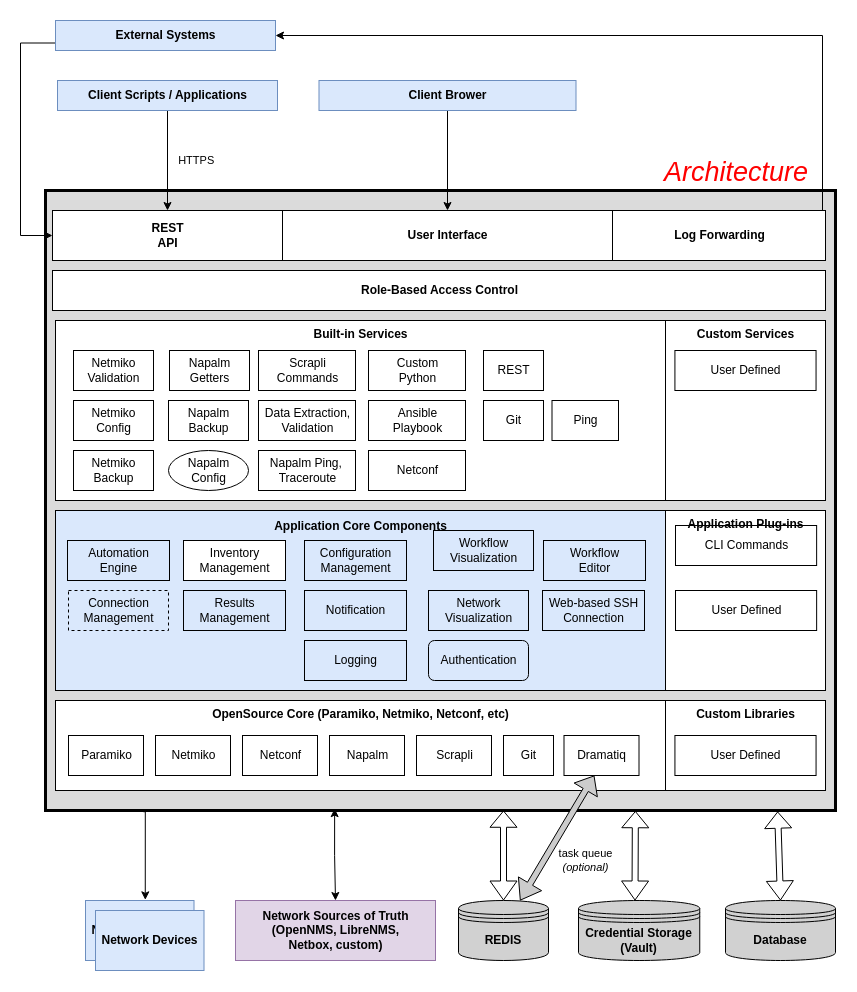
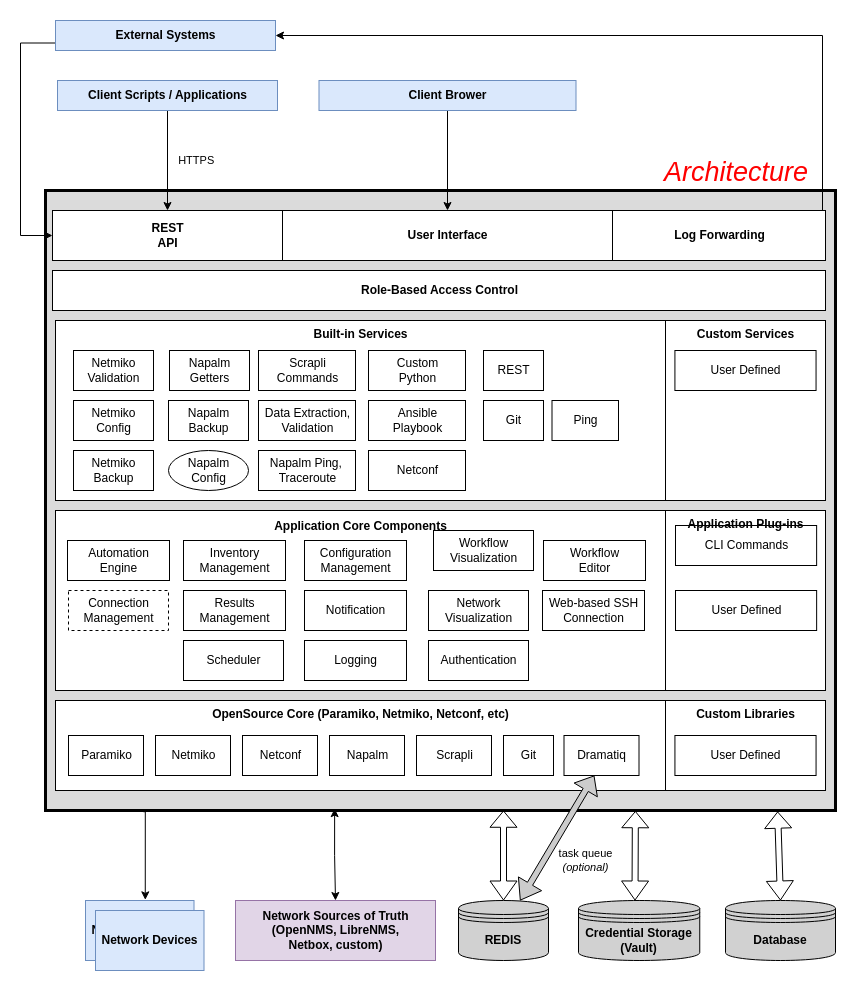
  <mxCell id="0" />
  <mxCell id="1" parent="0" />
  <mxCell id="2" value="&lt;b&gt;Built-in Services&lt;/b&gt;" style="html=1;align=center;labelPosition=center;verticalLabelPosition=middle;verticalAlign=top;fillColor=#FFFFFF;" parent="1" vertex="1"><mxGeometry x="55" y="360" width="770" height="140" as="geometry" /></mxCell>
  <mxCell id="3" style="edgeStyle=orthogonalEdgeStyle;rounded=0;orthogonalLoop=1;jettySize=auto;html=1;exitX=0.366;exitY=0.997;exitDx=0;exitDy=0;entryX=0.5;entryY=0;entryDx=0;entryDy=0;startArrow=classic;startFill=1;endArrow=classic;endFill=1;strokeColor=#000000;fontFamily=Helvetica;fontSize=27;fontColor=#FF0000;align=left;exitPerimeter=0;" parent="1" source="4" target="7" edge="1"><mxGeometry relative="1" as="geometry"><Array as="points" /></mxGeometry></mxCell>
  <mxCell id="4" value="Architecture" style="html=1;verticalAlign=bottom;labelPosition=center;verticalLabelPosition=top;align=right;fontStyle=2;fontFamily=Helvetica;fontSize=27;labelBackgroundColor=#ffffff;strokeWidth=3;fontColor=#FF0000;fillColor=#DBDBDB;spacing=2;spacingRight=26;" parent="1" vertex="1"><mxGeometry x="45" y="190" width="790" height="620" as="geometry" /></mxCell>
  <mxCell id="5" style="edgeStyle=orthogonalEdgeStyle;rounded=0;orthogonalLoop=1;jettySize=auto;html=1;exitX=0.124;exitY=1.002;exitDx=0;exitDy=0;exitPerimeter=0;entryX=0.551;entryY=-0.011;entryDx=0;entryDy=0;entryPerimeter=0;" parent="1" source="4" target="8" edge="1"><mxGeometry relative="1" as="geometry"><mxPoint x="144" y="813" as="sourcePoint" /><mxPoint x="245" y="920" as="targetPoint" /><Array as="points"><mxPoint x="145" y="811" /></Array></mxGeometry></mxCell>
- <mxCell id="6" value="&lt;b style=&quot;line-height: 150%&quot;&gt;Application Core Components&lt;/b&gt;" style="html=1;align=center;labelPosition=center;verticalLabelPosition=middle;verticalAlign=top;fillColor=#dae8fc;" parent="1" vertex="1"><mxGeometry x="55" y="510" width="610" height="180" as="geometry" /></mxCell>
+ <mxCell id="6" value="&lt;b style=&quot;line-height: 150%&quot;&gt;Application Core Components&lt;/b&gt;" style="html=1;align=center;labelPosition=center;verticalLabelPosition=middle;verticalAlign=top;" parent="1" vertex="1"><mxGeometry x="55" y="510" width="610" height="180" as="geometry" /></mxCell>
  <mxCell id="7" value="Network Sources of Truth &lt;br&gt;(OpenNMS, LibreNMS, &lt;br&gt;Netbox, custom)" style="html=1;fillColor=#e1d5e7;strokeColor=#9673a6;fontStyle=1" parent="1" vertex="1"><mxGeometry x="235" y="900" width="200" height="60" as="geometry" /></mxCell>
  <mxCell id="8" value="Network Devices" style="html=1;fillColor=#dae8fc;strokeColor=#6c8ebf;fontStyle=1" parent="1" vertex="1"><mxGeometry x="85" y="900" width="108.5" height="60" as="geometry" /></mxCell>
+ <mxCell id="9" value="Scheduler" style="html=1;fillColor=none;" parent="1" vertex="1"><mxGeometry x="183" y="640" width="100" height="40" as="geometry" /></mxCell>
  <mxCell id="10" value="&lt;b&gt;REST &lt;br&gt;API&lt;/b&gt;" style="html=1;fillColor=none;" parent="1" vertex="1"><mxGeometry x="52" y="210" width="230" height="50" as="geometry" /></mxCell>
  <mxCell id="11" value="&lt;b&gt;Role-Based Access Control&lt;/b&gt;" style="html=1;fillColor=none;" parent="1" vertex="1"><mxGeometry x="52" y="270" width="773" height="40" as="geometry" /></mxCell>
  <mxCell id="12" value="&lt;b&gt;User Interface&lt;/b&gt;" style="html=1;fillColor=none;" parent="1" vertex="1"><mxGeometry x="282" y="210" width="330" height="50" as="geometry" /></mxCell>
  <mxCell id="13" value="&lt;b&gt;OpenSource Core (Paramiko, Netmiko, Netconf, etc)&lt;/b&gt;" style="html=1;align=center;labelPosition=center;verticalLabelPosition=middle;verticalAlign=top;" parent="1" vertex="1"><mxGeometry x="55" y="700" width="610" height="90" as="geometry" /></mxCell>
  <mxCell id="14" value="Netmiko" style="html=1;fillColor=none;" parent="1" vertex="1"><mxGeometry x="155" y="735" width="75" height="40" as="geometry" /></mxCell>
  <mxCell id="15" value="Netconf" style="html=1;fillColor=none;" parent="1" vertex="1"><mxGeometry x="242" y="735" width="75" height="40" as="geometry" /></mxCell>
  <mxCell id="16" value="Napalm" style="html=1;fillColor=none;" parent="1" vertex="1"><mxGeometry x="329" y="735" width="75" height="40" as="geometry" /></mxCell>
  <mxCell id="17" value="Automation &lt;br&gt;Engine" style="html=1;fillColor=none;" parent="1" vertex="1"><mxGeometry x="67" y="540" width="102" height="40" as="geometry" /></mxCell>
  <mxCell id="18" value="Git" style="html=1;fillColor=none;" parent="1" vertex="1"><mxGeometry x="503" y="735" width="50" height="40" as="geometry" /></mxCell>
  <mxCell id="19" style="edgeStyle=orthogonalEdgeStyle;rounded=0;orthogonalLoop=1;jettySize=auto;html=1;exitX=0.5;exitY=1;exitDx=0;exitDy=0;entryX=0.5;entryY=0;entryDx=0;entryDy=0;" parent="1" source="20" target="12" edge="1"><mxGeometry relative="1" as="geometry"><mxPoint x="460" y="140" as="targetPoint" /></mxGeometry></mxCell>
  <mxCell id="20" value="Client Brower" style="html=1;fillColor=#dae8fc;strokeColor=#6c8ebf;fontStyle=1" parent="1" vertex="1"><mxGeometry x="318.5" y="80" width="257" height="30" as="geometry" /></mxCell>
  <mxCell id="21" value="&lt;b&gt;Built-in Services&lt;/b&gt;" style="html=1;align=center;labelPosition=center;verticalLabelPosition=middle;verticalAlign=top;" parent="1" vertex="1"><mxGeometry x="55" y="320" width="610" height="180" as="geometry" /></mxCell>
  <mxCell id="22" value="&lt;b&gt;Application Plug-ins&lt;/b&gt;" style="html=1;verticalAlign=top;" parent="1" vertex="1"><mxGeometry x="665" y="510" width="160" height="180" as="geometry" /></mxCell>
  <mxCell id="23" value="Workflow &lt;br&gt;Visualization" style="html=1;fillColor=none;" parent="1" vertex="1"><mxGeometry x="433" y="530" width="100" height="40" as="geometry" /></mxCell>
  <mxCell id="24" value="Connection &lt;br&gt;Management" style="html=1;fillColor=none;dashed=1;" parent="1" vertex="1"><mxGeometry x="68" y="590" width="100" height="40" as="geometry" /></mxCell>
  <mxCell id="25" value="Napalm &lt;br&gt;Getters" style="html=1;fillColor=none;" parent="1" vertex="1"><mxGeometry x="169" y="350" width="80" height="40" as="geometry" /></mxCell>
  <mxCell id="26" value="Napalm&lt;br&gt;Backup" style="html=1;fillColor=none;" parent="1" vertex="1"><mxGeometry x="168" y="400" width="80" height="40" as="geometry" /></mxCell>
  <mxCell id="27" style="edgeStyle=orthogonalEdgeStyle;rounded=0;orthogonalLoop=1;jettySize=auto;html=1;exitX=0.75;exitY=0;exitDx=0;exitDy=0;entryX=1;entryY=0.5;entryDx=0;entryDy=0;" parent="1" source="28" target="47" edge="1"><mxGeometry relative="1" as="geometry"><mxPoint x="730" y="140" as="sourcePoint" /><Array as="points"><mxPoint x="822" y="210" /><mxPoint x="822" y="35" /></Array></mxGeometry></mxCell>
  <mxCell id="28" value="&lt;b&gt;Log Forwarding&lt;/b&gt;" style="html=1;fillColor=none;" parent="1" vertex="1"><mxGeometry x="612" y="210" width="213" height="50" as="geometry" /></mxCell>
  <mxCell id="29" value="Napalm&lt;br&gt;Config" style="ellipse;html=1;fillColor=none;" parent="1" vertex="1"><mxGeometry x="168" y="450" width="80" height="40" as="geometry" /></mxCell>
  <mxCell id="30" value="Napalm Ping,&amp;nbsp;&lt;br&gt;Traceroute" style="html=1;fillColor=none;" parent="1" vertex="1"><mxGeometry x="258" y="450" width="97" height="40" as="geometry" /></mxCell>
  <mxCell id="31" value="CLI Commands" style="html=1;fillColor=none;direction=south;" parent="1" vertex="1"><mxGeometry x="675" y="525" width="141.13" height="40" as="geometry" /></mxCell>
  <mxCell id="32" value="Git" style="html=1;fillColor=none;" parent="1" vertex="1"><mxGeometry x="483" y="400" width="60" height="40" as="geometry" /></mxCell>
  <mxCell id="33" value="Scrapli" style="html=1;fillColor=none;" parent="1" vertex="1"><mxGeometry x="416" y="735" width="75" height="40" as="geometry" /></mxCell>
  <mxCell id="34" value="REDIS" style="shape=datastore;whiteSpace=wrap;html=1;fontStyle=1;fillColor=#D1D1D1;" parent="1" vertex="1"><mxGeometry x="458" y="900" width="90" height="60" as="geometry" /></mxCell>
  <mxCell id="35" value="Netmiko &lt;br&gt;Validation" style="html=1;fillColor=none;" parent="1" vertex="1"><mxGeometry x="73" y="350" width="80" height="40" as="geometry" /></mxCell>
  <mxCell id="36" value="Netmiko &lt;br&gt;Backup" style="html=1;fillColor=none;" parent="1" vertex="1"><mxGeometry x="73" y="450" width="80" height="40" as="geometry" /></mxCell>
  <mxCell id="37" value="Netmiko&lt;br&gt;Config" style="html=1;fillColor=none;" parent="1" vertex="1"><mxGeometry x="73" y="400" width="80" height="40" as="geometry" /></mxCell>
  <mxCell id="38" value="Data Extraction, &lt;br&gt;Validation" style="html=1;fillColor=none;" parent="1" vertex="1"><mxGeometry x="258" y="400" width="97" height="40" as="geometry" /></mxCell>
  <mxCell id="39" value="REST" style="html=1;fillColor=none;" parent="1" vertex="1"><mxGeometry x="483" y="350" width="60" height="40" as="geometry" /></mxCell>
  <mxCell id="40" value="Netconf" style="html=1;fillColor=none;" parent="1" vertex="1"><mxGeometry x="368" y="450" width="97" height="40" as="geometry" /></mxCell>
  <mxCell id="41" value="Custom &lt;br&gt;Python" style="html=1;fillColor=none;" parent="1" vertex="1"><mxGeometry x="368" y="350" width="97" height="40" as="geometry" /></mxCell>
  <mxCell id="42" value="Ansible &lt;br&gt;Playbook" style="html=1;fillColor=none;" parent="1" vertex="1"><mxGeometry x="368" y="400" width="97" height="40" as="geometry" /></mxCell>
  <mxCell id="43" value="Database" style="shape=datastore;whiteSpace=wrap;html=1;fontStyle=1;fillColor=#D1D1D1;" parent="1" vertex="1"><mxGeometry x="725" y="900" width="110" height="60" as="geometry" /></mxCell>
  <mxCell id="44" value="&amp;nbsp; &amp;nbsp;HTTPS" style="edgeStyle=orthogonalEdgeStyle;rounded=0;orthogonalLoop=1;jettySize=auto;html=1;exitX=0.5;exitY=1;exitDx=0;exitDy=0;entryX=0.5;entryY=0;entryDx=0;entryDy=0;align=left;" parent="1" source="45" target="10" edge="1"><mxGeometry relative="1" as="geometry"><mxPoint x="185" y="140" as="targetPoint" /></mxGeometry></mxCell>
  <mxCell id="45" value="Client Scripts / Applications" style="html=1;fillColor=#dae8fc;strokeColor=#6c8ebf;fontStyle=1" parent="1" vertex="1"><mxGeometry x="57" y="80" width="220" height="30" as="geometry" /></mxCell>
  <mxCell id="46" style="edgeStyle=orthogonalEdgeStyle;rounded=0;orthogonalLoop=1;jettySize=auto;html=1;exitX=0;exitY=0.75;exitDx=0;exitDy=0;entryX=0;entryY=0.5;entryDx=0;entryDy=0;" parent="1" source="47" target="10" edge="1"><mxGeometry relative="1" as="geometry"><Array as="points"><mxPoint x="20" y="235" /></Array></mxGeometry></mxCell>
  <mxCell id="47" value="External Systems" style="html=1;fillColor=#dae8fc;strokeColor=#6c8ebf;fontStyle=1" parent="1" vertex="1"><mxGeometry x="55" y="20" width="220" height="30" as="geometry" /></mxCell>
  <mxCell id="48" value="" style="shape=flexArrow;endArrow=classic;startArrow=classic;html=1;width=6;startSize=5.09;exitX=0.928;exitY=1.001;exitDx=0;exitDy=0;exitPerimeter=0;entryX=0.5;entryY=0;entryDx=0;entryDy=0;" parent="1" target="43" edge="1"><mxGeometry width="50" height="50" relative="1" as="geometry"><mxPoint x="777.12" y="810.96" as="sourcePoint" /><mxPoint x="615" y="790.48" as="targetPoint" /></mxGeometry></mxCell>
  <mxCell id="49" value="" style="shape=flexArrow;endArrow=classic;startArrow=classic;html=1;width=6;startSize=5.09;entryX=0.5;entryY=0;entryDx=0;entryDy=0;" parent="1" target="34" edge="1"><mxGeometry width="50" height="50" relative="1" as="geometry"><mxPoint x="503" y="810" as="sourcePoint" /><mxPoint x="367.46" y="770" as="targetPoint" /></mxGeometry></mxCell>
  <mxCell id="50" value="Inventory &lt;br&gt;Management" style="html=1;" parent="1" vertex="1"><mxGeometry x="183" y="540" width="102" height="40" as="geometry" /></mxCell>
  <mxCell id="51" value="Scrapli &lt;br&gt;Commands" style="html=1;fillColor=none;" parent="1" vertex="1"><mxGeometry x="258" y="350" width="97" height="40" as="geometry" /></mxCell>
  <mxCell id="52" value="Ping" style="html=1;fillColor=none;" parent="1" vertex="1"><mxGeometry x="551.5" y="400" width="66.5" height="40" as="geometry" /></mxCell>
  <mxCell id="53" value="Configuration &lt;br&gt;Management" style="html=1;fillColor=none;" parent="1" vertex="1"><mxGeometry x="304" y="540" width="102" height="40" as="geometry" /></mxCell>
  <mxCell id="54" value="Results &lt;br&gt;Management" style="html=1;fillColor=none;" parent="1" vertex="1"><mxGeometry x="183" y="590" width="102" height="40" as="geometry" /></mxCell>
  <mxCell id="55" value="Notification" style="html=1;fillColor=none;" parent="1" vertex="1"><mxGeometry x="304" y="590" width="102" height="40" as="geometry" /></mxCell>
  <mxCell id="56" value="Network &lt;br&gt;Visualization" style="html=1;fillColor=none;" parent="1" vertex="1"><mxGeometry x="428" y="590" width="100" height="40" as="geometry" /></mxCell>
  <mxCell id="57" value="Logging" style="html=1;fillColor=none;" parent="1" vertex="1"><mxGeometry x="304" y="640" width="102" height="40" as="geometry" /></mxCell>
  <mxCell id="58" value="Workflow &lt;br&gt;Editor" style="html=1;fillColor=none;" parent="1" vertex="1"><mxGeometry x="543" y="540" width="102" height="40" as="geometry" /></mxCell>
- <mxCell id="59" value="Authentication" style="html=1;fillColor=none;rounded=1;" parent="1" vertex="1"><mxGeometry x="428" y="640" width="100" height="40" as="geometry" /></mxCell>
+ <mxCell id="59" value="Authentication" style="html=1;fillColor=none;" parent="1" vertex="1"><mxGeometry x="428" y="640" width="100" height="40" as="geometry" /></mxCell>
  <mxCell id="60" value="&lt;b&gt;REST &lt;br&gt;API&lt;/b&gt;" style="html=1;fillColor=#FFFFFF;" parent="1" vertex="1"><mxGeometry x="52" y="210" width="230" height="50" as="geometry" /></mxCell>
  <mxCell id="61" value="&lt;b&gt;User Interface&lt;/b&gt;" style="html=1;fillColor=#FFFFFF;" parent="1" vertex="1"><mxGeometry x="282" y="210" width="330" height="50" as="geometry" /></mxCell>
  <mxCell id="62" value="&lt;b&gt;Log Forwarding&lt;/b&gt;" style="html=1;fillColor=#FFFFFF;" parent="1" vertex="1"><mxGeometry x="612" y="210" width="213" height="50" as="geometry" /></mxCell>
  <mxCell id="63" value="&lt;b&gt;Role-Based Access Control&lt;/b&gt;" style="html=1;fillColor=#FFFFFF;" parent="1" vertex="1"><mxGeometry x="52" y="270" width="773" height="40" as="geometry" /></mxCell>
  <mxCell id="64" value="Credential Storage (Vault)" style="shape=datastore;whiteSpace=wrap;html=1;fontStyle=1;fillColor=#D1D1D1;" parent="1" vertex="1"><mxGeometry x="578" y="900" width="121.25" height="60" as="geometry" /></mxCell>
  <mxCell id="65" value="" style="shape=flexArrow;endArrow=classic;startArrow=classic;html=1;width=6;startSize=5.09;exitX=0.775;exitY=0.999;exitDx=0;exitDy=0;exitPerimeter=0;" parent="1" edge="1"><mxGeometry width="50" height="50" relative="1" as="geometry"><mxPoint x="634.88" y="810.48" as="sourcePoint" /><mxPoint x="634.5" y="900" as="targetPoint" /></mxGeometry></mxCell>
  <mxCell id="66" value="&lt;b&gt;Custom Services&lt;/b&gt;" style="html=1;verticalAlign=top;" parent="1" vertex="1"><mxGeometry x="665" y="320" width="160" height="180" as="geometry" /></mxCell>
  <mxCell id="67" value="User Defined" style="html=1;fillColor=none;direction=south;" parent="1" vertex="1"><mxGeometry x="674.43" y="350" width="141.13" height="40" as="geometry" /></mxCell>
  <mxCell id="68" value="&lt;b&gt;Custom Libraries&lt;/b&gt;" style="html=1;verticalAlign=top;" parent="1" vertex="1"><mxGeometry x="665" y="700" width="160" height="90" as="geometry" /></mxCell>
  <mxCell id="69" value="User Defined" style="html=1;fillColor=none;direction=south;" parent="1" vertex="1"><mxGeometry x="675" y="590" width="141.13" height="40" as="geometry" /></mxCell>
  <mxCell id="70" value="User Defined" style="html=1;fillColor=none;direction=south;" parent="1" vertex="1"><mxGeometry x="674.43" y="735" width="141.13" height="40" as="geometry" /></mxCell>
  <mxCell id="71" value="Web-based SSH &lt;br&gt;Connection" style="html=1;fillColor=none;" parent="1" vertex="1"><mxGeometry x="542" y="590" width="102" height="40" as="geometry" /></mxCell>
  <mxCell id="72" value="Network Devices" style="html=1;fillColor=#dae8fc;strokeColor=#6c8ebf;fontStyle=1" parent="1" vertex="1"><mxGeometry x="95" y="910" width="108.5" height="60" as="geometry" /></mxCell>
  <mxCell id="73" value="Dramatiq" style="html=1;fillColor=none;" parent="1" vertex="1"><mxGeometry x="563.5" y="735" width="75" height="40" as="geometry" /></mxCell>
  <mxCell id="74" value="Paramiko" style="html=1;fillColor=none;" parent="1" vertex="1"><mxGeometry x="68" y="735" width="75" height="40" as="geometry" /></mxCell>
  <mxCell id="75" value="task queue&lt;br&gt;&lt;i&gt;(optional)&lt;/i&gt;" style="shape=flexArrow;endArrow=classic;startArrow=classic;html=1;width=6;startSize=5.09;entryX=0.684;entryY=0.001;entryDx=0;entryDy=0;entryPerimeter=0;fillColor=#CCCCCC;" edge="1" parent="1" target="34"><mxGeometry x="0.067" y="36" width="50" height="50" relative="1" as="geometry"><mxPoint x="593.8" y="775" as="sourcePoint" /><mxPoint x="593.8" y="865" as="targetPoint" /><mxPoint as="offset" /></mxGeometry></mxCell>
